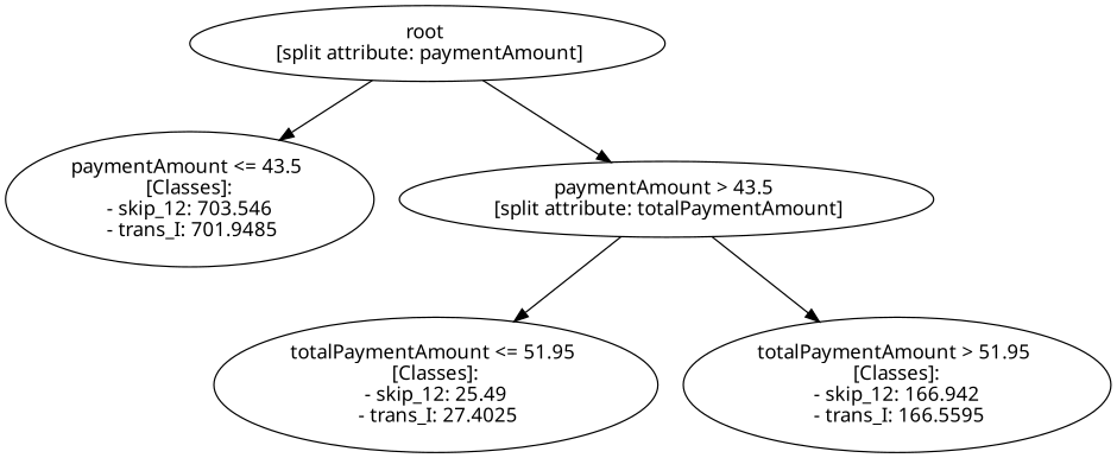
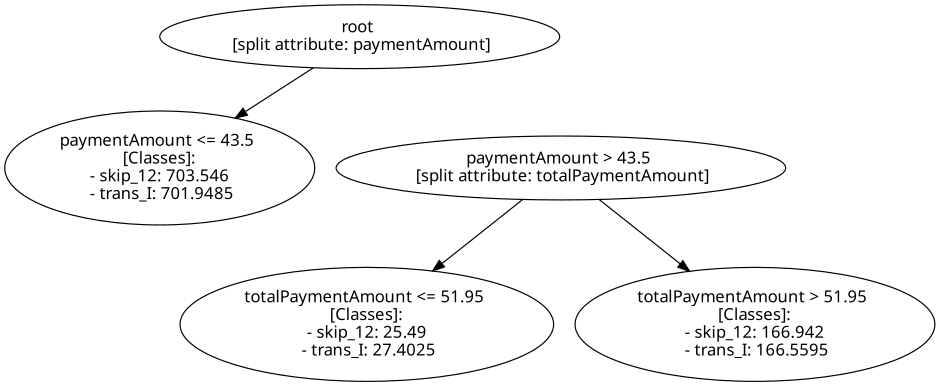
  digraph {
    fontname="Noto Sans"
    node [fontname="Noto Sans"]
    edge [fontname="Noto Sans"]
    n1 [label="root \n [split attribute: paymentAmount]"]
    n2 [label="paymentAmount <= 43.5 \n [Classes]: \n - skip_12: 703.546 \n - trans_I: 701.9485"]
    n3 [label="paymentAmount > 43.5 \n [split attribute: totalPaymentAmount]"]
    n4 [label="totalPaymentAmount <= 51.95 \n [Classes]: \n - skip_12: 25.49 \n - trans_I: 27.4025"]
    n5 [label="totalPaymentAmount > 51.95 \n [Classes]: \n - skip_12: 166.942 \n - trans_I: 166.5595"]
    n1 -> n2
-   n1 -> n3
    n3 -> n4
    n3 -> n5
  }
